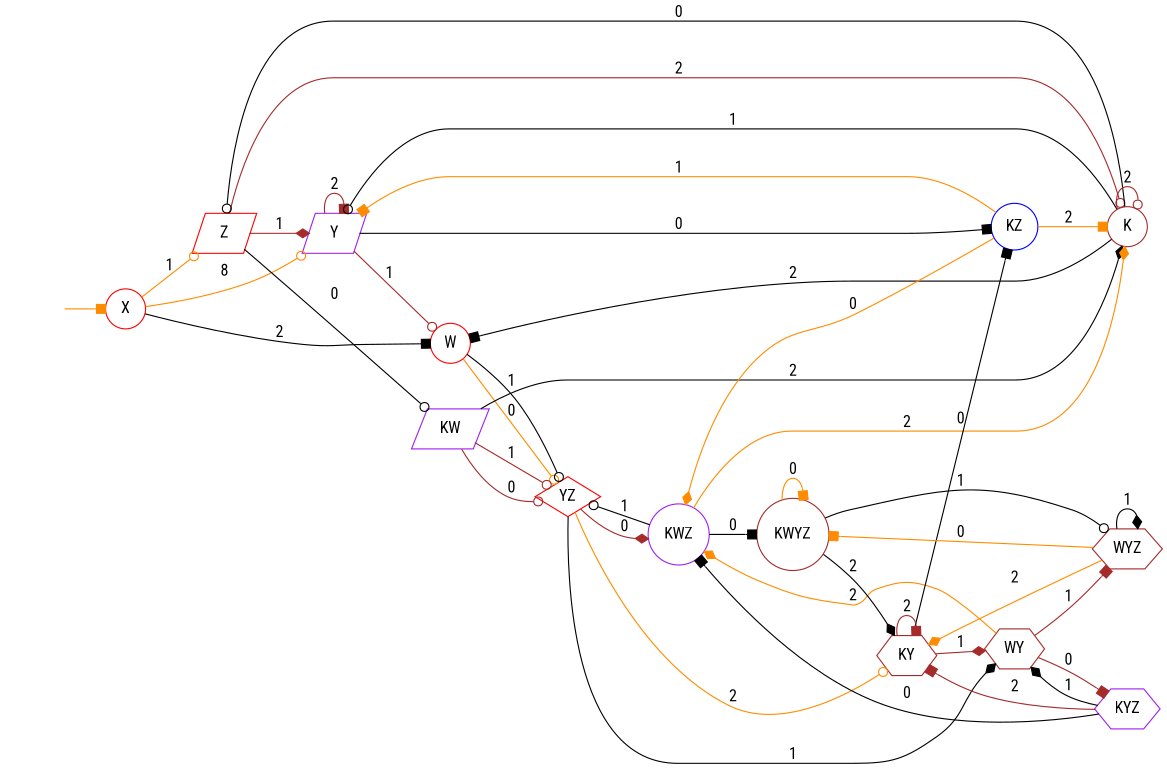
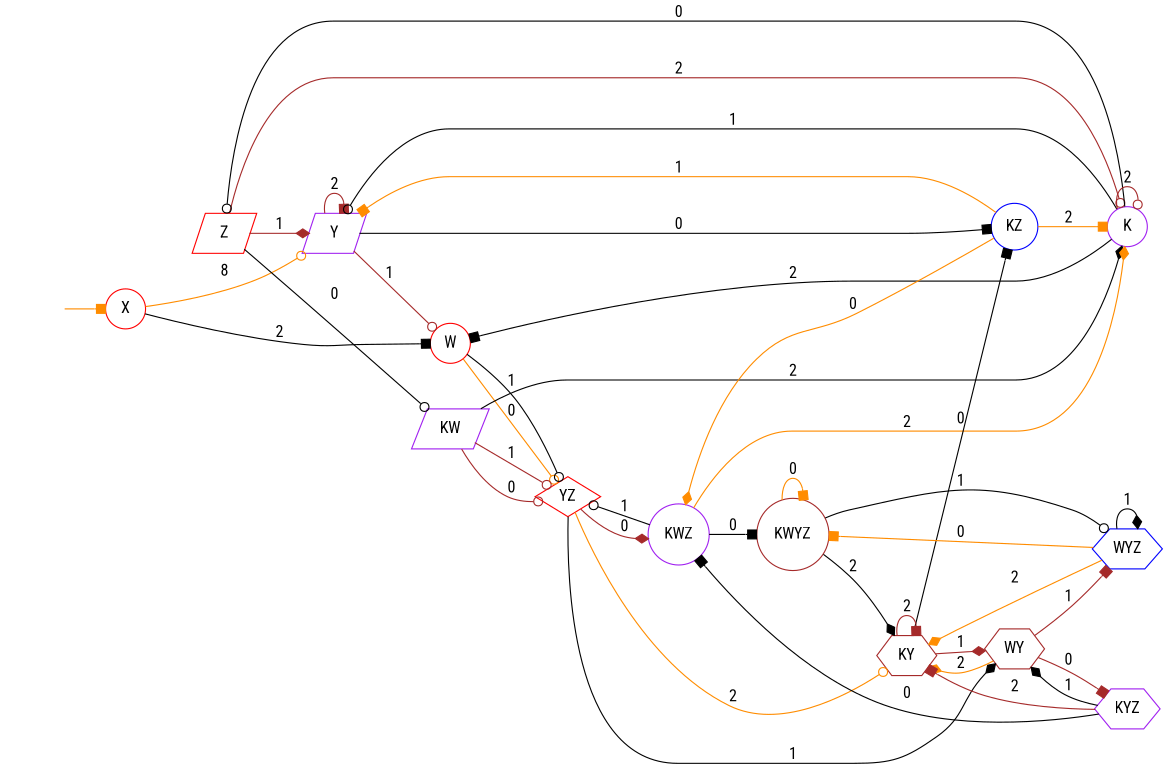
  digraph {
    fontname="Roboto Condensed"
    rankdir=LR
    node [color=brown fontname="Roboto Condensed" shape=circle]
    edge [arrowhead=box color=black fontname="Roboto Condensed"]
    "" [shape=none]
    n2 [color=red label=X]
    n3 [color=red label=Z shape=parallelogram]
    n4 [color=purple label=Y shape=parallelogram]
    n5 [color=red label=W]
-   n6 [label=K]
+   n6 [color=purple label=K]
    n7 [color=purple label=KW shape=parallelogram]
    n8 [color=blue label=KZ]
    n9 [color=red label=YZ shape=diamond]
    n10 [color=purple label=KWZ]
    n11 [label=WY shape=hexagon]
    n12 [label=KY shape=hexagon]
    n13 [label=KWYZ]
    n14 [color=purple label=KYZ shape=hexagon]
-   n15 [label=WYZ shape=hexagon]
+   n15 [color=blue label=WYZ shape=hexagon]
    "" -> n2 [color=darkorange]
-   n2 -> n3 [arrowhead=odot color=darkorange label=1]
    n2 -> n4 [arrowhead=odot color=darkorange label=8]
    n2 -> n5 [label=2]
    n3 -> n4 [arrowhead=diamond color=brown label=1]
    n3 -> n6 [arrowhead=odot color=brown label=2]
    n3 -> n7 [arrowhead=odot label=0]
    n4 -> n4 [color=brown label=2]
    n4 -> n5 [arrowhead=odot color=brown label=1]
    n4 -> n8 [label=0]
    n5 -> n9 [arrowhead=odot color=darkorange label=0]
    n5 -> n9 [arrowhead=odot label=1]
    n6 -> n3 [arrowhead=odot label=0]
    n6 -> n4 [arrowhead=odot label=1]
    n6 -> n5 [label=2]
    n6 -> n6 [arrowhead=odot color=brown label=2]
    n7 -> n6 [arrowhead=diamond label=2]
    n7 -> n9 [arrowhead=odot color=brown label=0]
    n7 -> n9 [arrowhead=odot color=brown label=1]
    n8 -> n4 [color=darkorange label=1]
    n8 -> n6 [color=darkorange label=2]
    n8 -> n10 [arrowhead=diamond color=darkorange label=0]
    n9 -> n10 [arrowhead=diamond color=brown label=0]
    n9 -> n11 [arrowhead=diamond label=1]
    n9 -> n12 [arrowhead=odot color=darkorange label=2]
    n10 -> n6 [arrowhead=diamond color=darkorange label=2]
    n10 -> n9 [arrowhead=odot label=1]
    n10 -> n13 [label=0]
-   n11 -> n10 [arrowhead=diamond color=darkorange label=2]
+   n11 -> n12 [arrowhead=diamond color=darkorange label=2]
    n11 -> n14 [color=brown label=0]
    n11 -> n15 [color=brown label=1]
    n12 -> n8 [label=0]
    n12 -> n11 [arrowhead=diamond color=brown label=1]
    n12 -> n12 [color=brown label=2]
    n13 -> n12 [arrowhead=diamond label=2]
    n13 -> n13 [color=darkorange label=0]
    n13 -> n15 [arrowhead=odot label=1]
    n14 -> n10 [label=0]
    n14 -> n11 [arrowhead=diamond label=1]
    n14 -> n12 [color=brown label=2]
    n15 -> n12 [arrowhead=diamond color=darkorange label=2]
    n15 -> n13 [color=darkorange label=0]
    n15 -> n15 [arrowhead=diamond label=1]
  }
